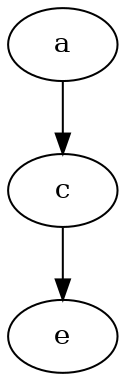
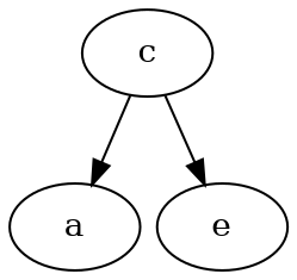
  digraph {
    nodesep=0.1
    rankdir=TB
    weight=1.2
    a
    c
    e
-   a -> c
+   c -> a
    c -> e
  }
